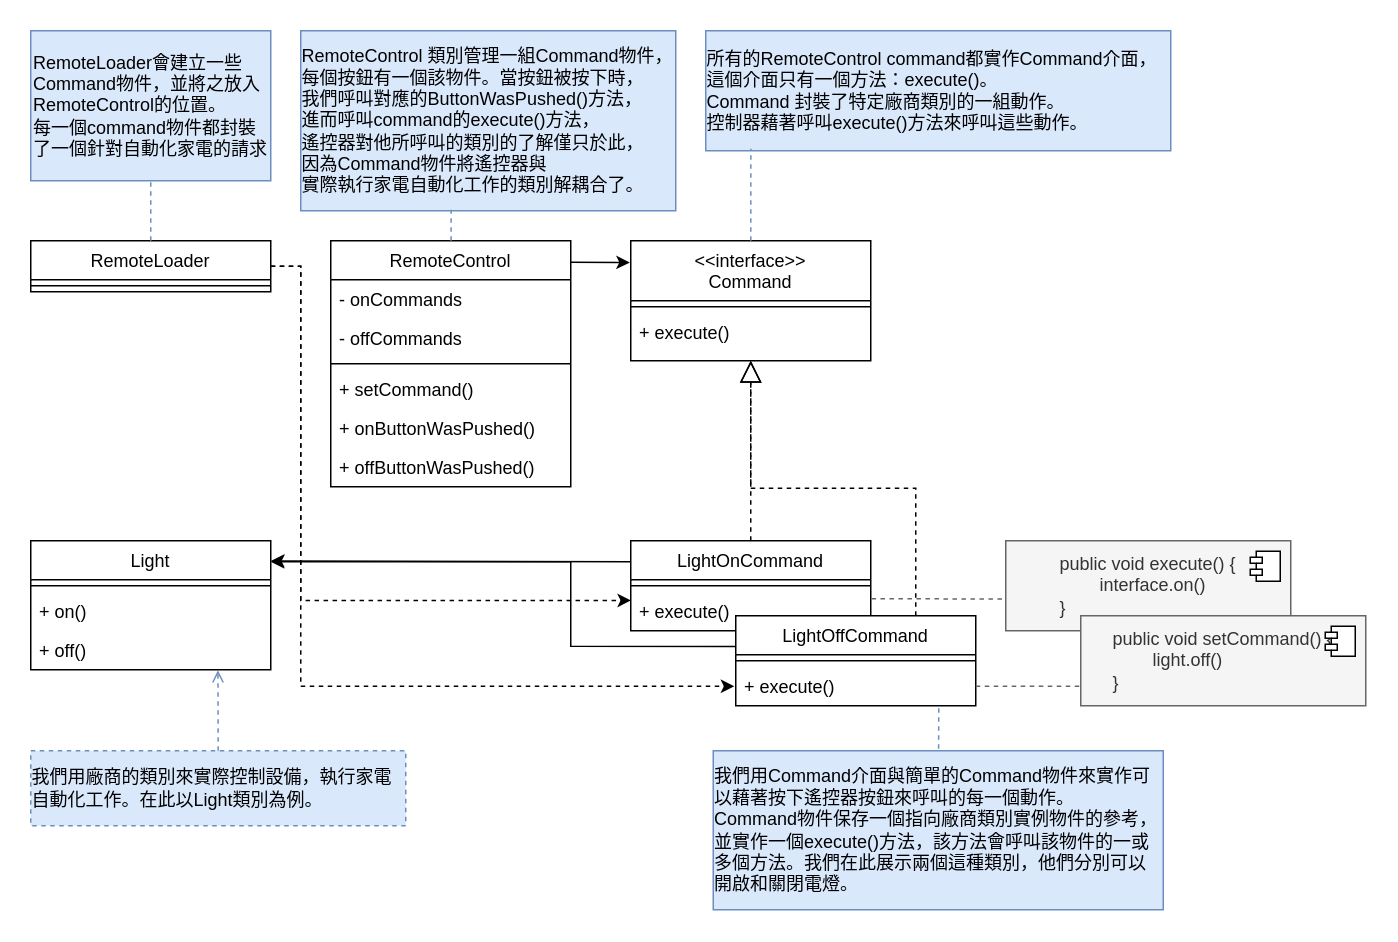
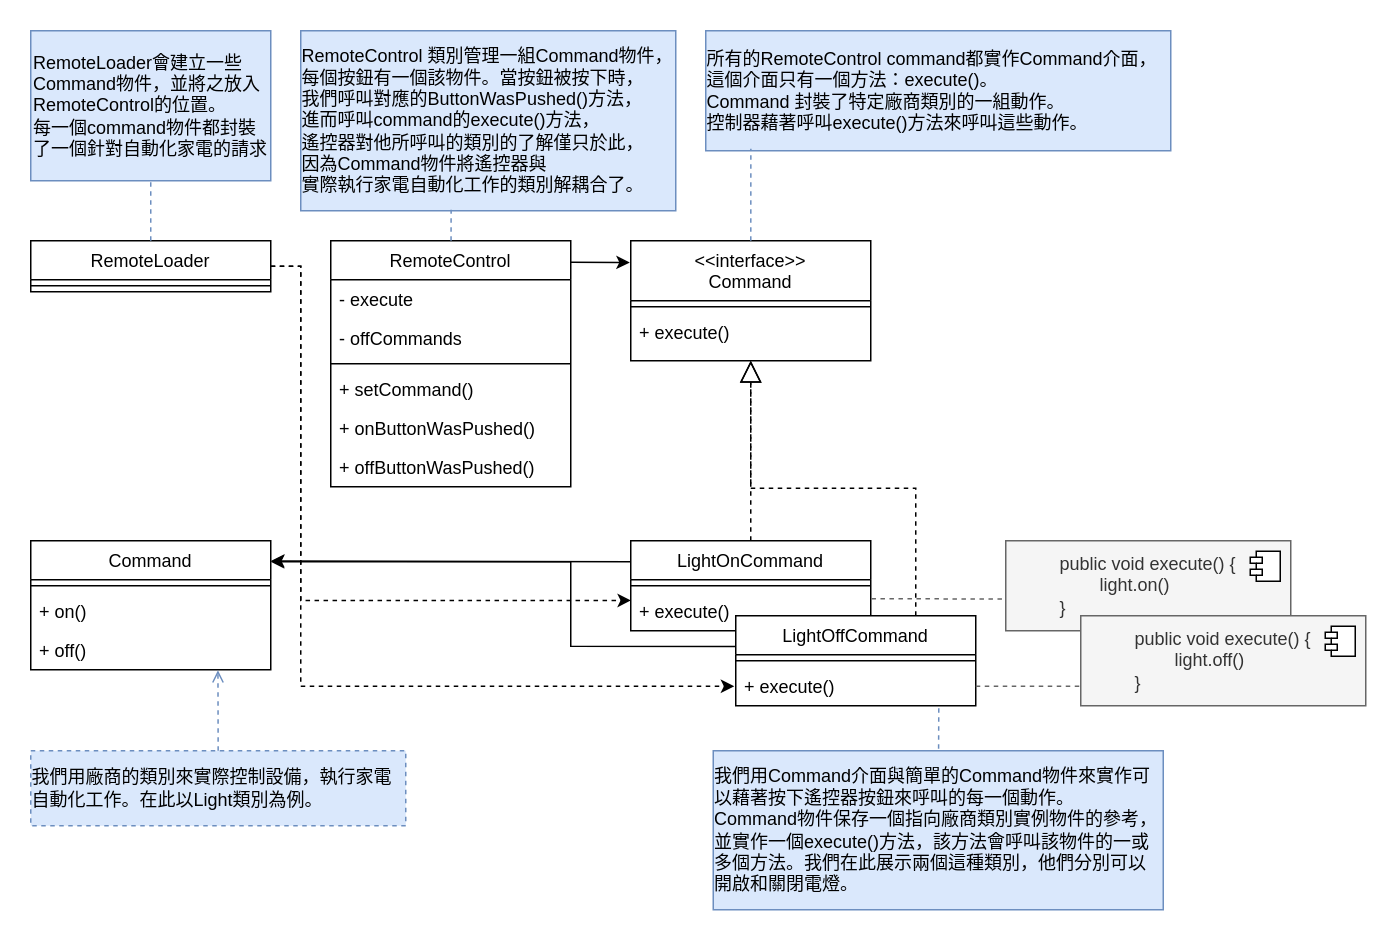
  <mxCell id="0" />
  <mxCell id="1" parent="0" />
  <mxCell id="2" value="RemoteLoader" style="swimlane;fontStyle=0;align=center;verticalAlign=top;childLayout=stackLayout;horizontal=1;startSize=26;horizontalStack=0;resizeParent=1;resizeLast=0;collapsible=1;marginBottom=0;rounded=0;shadow=0;strokeWidth=1;" parent="1" vertex="1"><mxGeometry x="20" y="160" width="160" height="34" as="geometry"><mxRectangle x="130" y="380" width="160" height="26" as="alternateBounds" /></mxGeometry></mxCell>
  <mxCell id="3" value="" style="line;html=1;strokeWidth=1;align=left;verticalAlign=middle;spacingTop=-1;spacingLeft=3;spacingRight=3;rotatable=0;labelPosition=right;points=[];portConstraint=eastwest;" parent="2" vertex="1"><mxGeometry y="26" width="160" height="8" as="geometry" /></mxCell>
- <mxCell id="4" value="Light" style="swimlane;fontStyle=0;align=center;verticalAlign=top;childLayout=stackLayout;horizontal=1;startSize=26;horizontalStack=0;resizeParent=1;resizeLast=0;collapsible=1;marginBottom=0;rounded=0;shadow=0;strokeWidth=1;" parent="1" vertex="1"><mxGeometry x="20" y="360" width="160" height="86" as="geometry"><mxRectangle x="340" y="380" width="170" height="26" as="alternateBounds" /></mxGeometry></mxCell>
+ <mxCell id="4" value="Command" style="swimlane;fontStyle=0;align=center;verticalAlign=top;childLayout=stackLayout;horizontal=1;startSize=26;horizontalStack=0;resizeParent=1;resizeLast=0;collapsible=1;marginBottom=0;rounded=0;shadow=0;strokeWidth=1;" parent="1" vertex="1"><mxGeometry x="20" y="360" width="160" height="86" as="geometry"><mxRectangle x="340" y="380" width="170" height="26" as="alternateBounds" /></mxGeometry></mxCell>
  <mxCell id="5" value="" style="line;html=1;strokeWidth=1;align=left;verticalAlign=middle;spacingTop=-1;spacingLeft=3;spacingRight=3;rotatable=0;labelPosition=right;points=[];portConstraint=eastwest;" parent="4" vertex="1"><mxGeometry y="26" width="160" height="8" as="geometry" /></mxCell>
  <mxCell id="6" value="+ on()" style="text;align=left;verticalAlign=top;spacingLeft=4;spacingRight=4;overflow=hidden;rotatable=0;points=[[0,0.5],[1,0.5]];portConstraint=eastwest;" parent="4" vertex="1"><mxGeometry y="34" width="160" height="26" as="geometry" /></mxCell>
  <mxCell id="7" value="+ off()" style="text;align=left;verticalAlign=top;spacingLeft=4;spacingRight=4;overflow=hidden;rotatable=0;points=[[0,0.5],[1,0.5]];portConstraint=eastwest;rounded=0;shadow=0;html=0;" parent="4" vertex="1"><mxGeometry y="60" width="160" height="26" as="geometry" /></mxCell>
  <mxCell id="8" value="&lt;&lt;interface&gt;&gt;&#10;Command" style="swimlane;fontStyle=0;align=center;verticalAlign=top;childLayout=stackLayout;horizontal=1;startSize=40;horizontalStack=0;resizeParent=1;resizeLast=0;collapsible=1;marginBottom=0;rounded=0;shadow=0;strokeWidth=1;" parent="1" vertex="1"><mxGeometry x="420" y="160" width="160" height="80" as="geometry"><mxRectangle x="550" y="140" width="160" height="26" as="alternateBounds" /></mxGeometry></mxCell>
  <mxCell id="9" value="" style="line;html=1;strokeWidth=1;align=left;verticalAlign=middle;spacingTop=-1;spacingLeft=3;spacingRight=3;rotatable=0;labelPosition=right;points=[];portConstraint=eastwest;" parent="8" vertex="1"><mxGeometry y="40" width="160" height="8" as="geometry" /></mxCell>
  <mxCell id="10" value="+ execute()" style="text;align=left;verticalAlign=top;spacingLeft=4;spacingRight=4;overflow=hidden;rotatable=0;points=[[0,0.5],[1,0.5]];portConstraint=eastwest;" parent="8" vertex="1"><mxGeometry y="48" width="160" height="26" as="geometry" /></mxCell>
  <mxCell id="11" value="LightOnCommand" style="swimlane;fontStyle=0;align=center;verticalAlign=top;childLayout=stackLayout;horizontal=1;startSize=26;horizontalStack=0;resizeParent=1;resizeLast=0;collapsible=1;marginBottom=0;rounded=0;shadow=0;strokeWidth=1;" vertex="1" parent="1"><mxGeometry x="420" y="360" width="160" height="60" as="geometry"><mxRectangle x="340" y="380" width="170" height="26" as="alternateBounds" /></mxGeometry></mxCell>
  <mxCell id="12" value="" style="line;html=1;strokeWidth=1;align=left;verticalAlign=middle;spacingTop=-1;spacingLeft=3;spacingRight=3;rotatable=0;labelPosition=right;points=[];portConstraint=eastwest;" vertex="1" parent="11"><mxGeometry y="26" width="160" height="8" as="geometry" /></mxCell>
  <mxCell id="13" value="+ execute()" style="text;align=left;verticalAlign=top;spacingLeft=4;spacingRight=4;overflow=hidden;rotatable=0;points=[[0,0.5],[1,0.5]];portConstraint=eastwest;" vertex="1" parent="11"><mxGeometry y="34" width="160" height="26" as="geometry" /></mxCell>
  <mxCell id="14" value="LightOffCommand" style="swimlane;fontStyle=0;align=center;verticalAlign=top;childLayout=stackLayout;horizontal=1;startSize=26;horizontalStack=0;resizeParent=1;resizeLast=0;collapsible=1;marginBottom=0;rounded=0;shadow=0;strokeWidth=1;" vertex="1" parent="1"><mxGeometry x="490" y="410" width="160" height="60" as="geometry"><mxRectangle x="340" y="380" width="170" height="26" as="alternateBounds" /></mxGeometry></mxCell>
  <mxCell id="15" value="" style="line;html=1;strokeWidth=1;align=left;verticalAlign=middle;spacingTop=-1;spacingLeft=3;spacingRight=3;rotatable=0;labelPosition=right;points=[];portConstraint=eastwest;" vertex="1" parent="14"><mxGeometry y="26" width="160" height="8" as="geometry" /></mxCell>
  <mxCell id="16" value="+ execute()" style="text;align=left;verticalAlign=top;spacingLeft=4;spacingRight=4;overflow=hidden;rotatable=0;points=[[0,0.5],[1,0.5]];portConstraint=eastwest;" vertex="1" parent="14"><mxGeometry y="34" width="160" height="26" as="geometry" /></mxCell>
  <mxCell id="17" value="RemoteControl" style="swimlane;fontStyle=0;align=center;verticalAlign=top;childLayout=stackLayout;horizontal=1;startSize=26;horizontalStack=0;resizeParent=1;resizeLast=0;collapsible=1;marginBottom=0;rounded=0;shadow=0;strokeWidth=1;" vertex="1" parent="1"><mxGeometry x="220" y="160" width="160" height="164" as="geometry"><mxRectangle x="340" y="380" width="170" height="26" as="alternateBounds" /></mxGeometry></mxCell>
- <mxCell id="18" value="- onCommands" style="text;align=left;verticalAlign=top;spacingLeft=4;spacingRight=4;overflow=hidden;rotatable=0;points=[[0,0.5],[1,0.5]];portConstraint=eastwest;" vertex="1" parent="17"><mxGeometry y="26" width="160" height="26" as="geometry" /></mxCell>
+ <mxCell id="18" value="- execute" style="text;align=left;verticalAlign=top;spacingLeft=4;spacingRight=4;overflow=hidden;rotatable=0;points=[[0,0.5],[1,0.5]];portConstraint=eastwest;" vertex="1" parent="17"><mxGeometry y="26" width="160" height="26" as="geometry" /></mxCell>
  <mxCell id="19" value="- offCommands" style="text;align=left;verticalAlign=top;spacingLeft=4;spacingRight=4;overflow=hidden;rotatable=0;points=[[0,0.5],[1,0.5]];portConstraint=eastwest;" vertex="1" parent="17"><mxGeometry y="52" width="160" height="26" as="geometry" /></mxCell>
  <mxCell id="20" value="" style="line;html=1;strokeWidth=1;align=left;verticalAlign=middle;spacingTop=-1;spacingLeft=3;spacingRight=3;rotatable=0;labelPosition=right;points=[];portConstraint=eastwest;" vertex="1" parent="17"><mxGeometry y="78" width="160" height="8" as="geometry" /></mxCell>
  <mxCell id="21" value="+ setCommand()" style="text;align=left;verticalAlign=top;spacingLeft=4;spacingRight=4;overflow=hidden;rotatable=0;points=[[0,0.5],[1,0.5]];portConstraint=eastwest;" vertex="1" parent="17"><mxGeometry y="86" width="160" height="26" as="geometry" /></mxCell>
  <mxCell id="22" value="+ onButtonWasPushed()" style="text;align=left;verticalAlign=top;spacingLeft=4;spacingRight=4;overflow=hidden;rotatable=0;points=[[0,0.5],[1,0.5]];portConstraint=eastwest;rounded=0;shadow=0;html=0;" vertex="1" parent="17"><mxGeometry y="112" width="160" height="26" as="geometry" /></mxCell>
  <mxCell id="23" value="+ offButtonWasPushed()" style="text;align=left;verticalAlign=top;spacingLeft=4;spacingRight=4;overflow=hidden;rotatable=0;points=[[0,0.5],[1,0.5]];portConstraint=eastwest;rounded=0;shadow=0;html=0;" vertex="1" parent="17"><mxGeometry y="138" width="160" height="26" as="geometry" /></mxCell>
  <mxCell id="24" value="" style="endArrow=block;dashed=1;endFill=0;endSize=12;html=1;rounded=0;" edge="1" parent="1" source="11" target="8"><mxGeometry width="160" relative="1" as="geometry"><mxPoint x="470" y="310" as="sourcePoint" /><mxPoint x="630" y="310" as="targetPoint" /></mxGeometry></mxCell>
  <mxCell id="25" value="" style="endArrow=block;dashed=1;endFill=0;endSize=12;html=1;rounded=0;edgeStyle=elbowEdgeStyle;elbow=vertical;exitX=0.75;exitY=0;exitDx=0;exitDy=0;" edge="1" parent="1" source="14" target="8"><mxGeometry width="160" relative="1" as="geometry"><mxPoint x="630" y="370" as="sourcePoint" /><mxPoint x="630" y="250" as="targetPoint" /></mxGeometry></mxCell>
  <mxCell id="26" value="" style="endArrow=classic;dashed=1;endFill=1;endSize=6;html=1;rounded=0;edgeStyle=orthogonalEdgeStyle;elbow=vertical;entryX=0.001;entryY=0.223;entryDx=0;entryDy=0;entryPerimeter=0;" edge="1" parent="1" source="2" target="13"><mxGeometry width="160" relative="1" as="geometry"><mxPoint x="320" y="500" as="sourcePoint" /><mxPoint x="210" y="340" as="targetPoint" /><Array as="points"><mxPoint x="200" y="177" /><mxPoint x="200" y="400" /></Array></mxGeometry></mxCell>
  <mxCell id="27" value="" style="endArrow=classic;dashed=1;endFill=1;endSize=6;html=1;rounded=0;edgeStyle=orthogonalEdgeStyle;elbow=vertical;exitX=1;exitY=0.5;exitDx=0;exitDy=0;" edge="1" parent="1" source="2"><mxGeometry width="160" relative="1" as="geometry"><mxPoint x="180" y="297" as="sourcePoint" /><mxPoint x="489" y="457" as="targetPoint" /><Array as="points"><mxPoint x="200" y="177" /><mxPoint x="200" y="457" /></Array></mxGeometry></mxCell>
  <mxCell id="28" value="" style="endArrow=classic;html=1;rounded=0;exitX=0.999;exitY=0.087;exitDx=0;exitDy=0;exitPerimeter=0;entryX=-0.004;entryY=0.181;entryDx=0;entryDy=0;entryPerimeter=0;" edge="1" parent="1" source="17" target="8"><mxGeometry width="50" height="50" relative="1" as="geometry"><mxPoint x="419" y="80" as="sourcePoint" /><mxPoint x="419" y="126" as="targetPoint" /></mxGeometry></mxCell>
  <mxCell id="29" value="" style="endArrow=classic;html=1;rounded=0;exitX=0;exitY=0.25;exitDx=0;exitDy=0;entryX=1.001;entryY=0.156;entryDx=0;entryDy=0;entryPerimeter=0;" edge="1" parent="1" target="4"><mxGeometry width="50" height="50" relative="1" as="geometry"><mxPoint x="420" y="374" as="sourcePoint" /><mxPoint x="178.08" y="373.276" as="targetPoint" /></mxGeometry></mxCell>
  <mxCell id="30" value="" style="endArrow=classic;html=1;rounded=0;entryX=1.001;entryY=0.156;entryDx=0;entryDy=0;entryPerimeter=0;edgeStyle=orthogonalEdgeStyle;exitX=-0.001;exitY=0.324;exitDx=0;exitDy=0;exitPerimeter=0;" edge="1" parent="1"><mxGeometry width="50" height="50" relative="1" as="geometry"><mxPoint x="489.84" y="430.44" as="sourcePoint" /><mxPoint x="180" y="374" as="targetPoint" /><Array as="points"><mxPoint x="380" y="430" /><mxPoint x="380" y="374" /></Array></mxGeometry></mxCell>
- <mxCell id="31" value="public void execute() {&lt;div style=&quot;text-align: left;&quot;&gt;&lt;span style=&quot;white-space: pre;&quot;&gt;&#09;&lt;/span&gt;interface.on()&lt;br&gt;&lt;/div&gt;&lt;div style=&quot;text-align: left;&quot;&gt;}&lt;/div&gt;" style="html=1;dropTarget=0;whiteSpace=wrap;fillColor=#f5f5f5;fontColor=#333333;strokeColor=#666666;" vertex="1" parent="1"><mxGeometry x="670" y="360" width="190" height="60" as="geometry" /></mxCell>
+ <mxCell id="31" value="public void execute() {&lt;div style=&quot;text-align: left;&quot;&gt;&lt;span style=&quot;white-space: pre;&quot;&gt;&#09;&lt;/span&gt;light.on()&lt;br&gt;&lt;/div&gt;&lt;div style=&quot;text-align: left;&quot;&gt;}&lt;/div&gt;" style="html=1;dropTarget=0;whiteSpace=wrap;fillColor=#f5f5f5;fontColor=#333333;strokeColor=#666666;" vertex="1" parent="1"><mxGeometry x="670" y="360" width="190" height="60" as="geometry" /></mxCell>
  <mxCell id="32" value="" style="shape=module;jettyWidth=8;jettyHeight=4;" vertex="1" parent="31"><mxGeometry x="1" width="20" height="20" relative="1" as="geometry"><mxPoint x="-27" y="7" as="offset" /></mxGeometry></mxCell>
- <mxCell id="33" value="public void setCommand() {&lt;div style=&quot;text-align: left;&quot;&gt;&lt;span style=&quot;white-space: pre;&quot;&gt;&#09;&lt;/span&gt;light.off()&lt;br&gt;&lt;/div&gt;&lt;div style=&quot;text-align: left;&quot;&gt;}&lt;/div&gt;" style="html=1;dropTarget=0;whiteSpace=wrap;fillColor=#f5f5f5;fontColor=#333333;strokeColor=#666666;" vertex="1" parent="1"><mxGeometry x="720" y="410" width="190" height="60" as="geometry" /></mxCell>
+ <mxCell id="33" value="public void execute() {&lt;div style=&quot;text-align: left;&quot;&gt;&lt;span style=&quot;white-space: pre;&quot;&gt;&#09;&lt;/span&gt;light.off()&lt;br&gt;&lt;/div&gt;&lt;div style=&quot;text-align: left;&quot;&gt;}&lt;/div&gt;" style="html=1;dropTarget=0;whiteSpace=wrap;fillColor=#f5f5f5;fontColor=#333333;strokeColor=#666666;" vertex="1" parent="1"><mxGeometry x="720" y="410" width="190" height="60" as="geometry" /></mxCell>
  <mxCell id="34" value="" style="shape=module;jettyWidth=8;jettyHeight=4;" vertex="1" parent="33"><mxGeometry x="1" width="20" height="20" relative="1" as="geometry"><mxPoint x="-27" y="7" as="offset" /></mxGeometry></mxCell>
  <mxCell id="35" value="" style="endArrow=none;dashed=1;html=1;rounded=0;fillColor=#f5f5f5;strokeColor=#666666;exitX=1.003;exitY=0.177;exitDx=0;exitDy=0;exitPerimeter=0;entryX=-0.002;entryY=0.648;entryDx=0;entryDy=0;entryPerimeter=0;" edge="1" parent="1" source="13" target="31"><mxGeometry width="50" height="50" relative="1" as="geometry"><mxPoint x="620" y="380" as="sourcePoint" /><mxPoint x="670" y="330" as="targetPoint" /></mxGeometry></mxCell>
  <mxCell id="36" value="" style="endArrow=none;dashed=1;html=1;rounded=0;fillColor=#f5f5f5;strokeColor=#666666;entryX=-0.002;entryY=0.648;entryDx=0;entryDy=0;entryPerimeter=0;" edge="1" parent="1"><mxGeometry width="50" height="50" relative="1" as="geometry"><mxPoint x="650" y="457" as="sourcePoint" /><mxPoint x="720" y="457" as="targetPoint" /></mxGeometry></mxCell>
  <mxCell id="37" value="RemoteLoader會建立一些&lt;br&gt;Command物件，並將之放入&lt;br&gt;RemoteControl的位置。&lt;div&gt;每一個command物件都封裝&lt;br&gt;了一個針對自動化家電的請求&lt;/div&gt;" style="html=1;whiteSpace=wrap;fillColor=#dae8fc;strokeColor=#6c8ebf;align=left;" vertex="1" parent="1"><mxGeometry x="20" y="20" width="160" height="100" as="geometry" /></mxCell>
  <mxCell id="38" value="&lt;div style=&quot;text-align: left;&quot;&gt;&lt;span style=&quot;background-color: initial;&quot;&gt;RemoteControl 類別管理一組&lt;/span&gt;&lt;span style=&quot;background-color: initial;&quot;&gt;Command物件，每個按鈕有一個&lt;/span&gt;&lt;span style=&quot;background-color: initial;&quot;&gt;該物件。當按鈕被按下時，&lt;br&gt;&lt;/span&gt;&lt;span style=&quot;background-color: initial;&quot;&gt;我們呼叫對應的ButtonWasPushed()方法，&lt;br&gt;進而呼叫command的execute()方法，&lt;/span&gt;&lt;/div&gt;&lt;div style=&quot;text-align: left;&quot;&gt;&lt;span style=&quot;background-color: initial;&quot;&gt;遙控器對他所呼叫的類別的了解僅只於此，&lt;/span&gt;&lt;/div&gt;&lt;div style=&quot;text-align: left;&quot;&gt;&lt;span style=&quot;background-color: initial;&quot;&gt;因為Command物件將遙控器與&lt;br&gt;實際執行家電自動化工作的類別解耦合了。&lt;/span&gt;&lt;/div&gt;" style="html=1;whiteSpace=wrap;fillColor=#dae8fc;strokeColor=#6c8ebf;" vertex="1" parent="1"><mxGeometry x="200" y="20" width="250" height="120" as="geometry" /></mxCell>
  <mxCell id="39" value="&lt;div style=&quot;text-align: left;&quot;&gt;所有的RemoteControl command都實作Command介面，這個介面只有一個方法：execute()。&lt;/div&gt;&lt;div style=&quot;text-align: left;&quot;&gt;Command 封裝了特定廠商類別的一組動作。&lt;/div&gt;&lt;div style=&quot;text-align: left;&quot;&gt;控制器藉著呼叫execute()方法來呼叫這些動作。&lt;/div&gt;" style="html=1;whiteSpace=wrap;fillColor=#dae8fc;strokeColor=#6c8ebf;" vertex="1" parent="1"><mxGeometry x="470" y="20" width="310" height="80" as="geometry" /></mxCell>
  <mxCell id="40" value="&lt;div style=&quot;text-align: left;&quot;&gt;我們用Command介面與簡單的Command物件來實作可以藉著按下遙控器按鈕來呼叫的每一個動作。&lt;/div&gt;&lt;div style=&quot;text-align: left;&quot;&gt;Command物件保存一個指向廠商類別實例物件的參考，並實作一個execute()方法，該方法會呼叫該物件的一或多個方法。我們在此展示兩個這種類別，他們分別可以開啟和關閉電燈。&lt;/div&gt;" style="html=1;whiteSpace=wrap;fillColor=#dae8fc;strokeColor=#6c8ebf;" vertex="1" parent="1"><mxGeometry x="475" y="500" width="300" height="106" as="geometry" /></mxCell>
  <mxCell id="41" value="&lt;div style=&quot;text-align: left;&quot;&gt;我們用廠商的類別來實際控制設備，執行家電自動化工作。在此以Light類別為例。&lt;/div&gt;" style="html=1;whiteSpace=wrap;fillColor=#dae8fc;strokeColor=#6c8ebf;dashed=1;" vertex="1" parent="1"><mxGeometry x="20" y="500" width="250" height="50" as="geometry" /></mxCell>
  <mxCell id="42" value="" style="endArrow=none;dashed=1;html=1;rounded=0;fillColor=#dae8fc;strokeColor=#6c8ebf;" edge="1" parent="1" source="2" target="37"><mxGeometry width="50" height="50" relative="1" as="geometry"><mxPoint x="630" y="230" as="sourcePoint" /><mxPoint x="680" y="180" as="targetPoint" /></mxGeometry></mxCell>
  <mxCell id="43" value="" style="endArrow=none;dashed=1;html=1;rounded=0;fillColor=#dae8fc;strokeColor=#6c8ebf;entryX=0.401;entryY=0.995;entryDx=0;entryDy=0;entryPerimeter=0;" edge="1" parent="1" source="17" target="38"><mxGeometry width="50" height="50" relative="1" as="geometry"><mxPoint x="110" y="170" as="sourcePoint" /><mxPoint x="110" y="130" as="targetPoint" /></mxGeometry></mxCell>
  <mxCell id="44" value="" style="endArrow=none;dashed=1;html=1;rounded=0;fillColor=#dae8fc;strokeColor=#6c8ebf;entryX=0.097;entryY=0.983;entryDx=0;entryDy=0;entryPerimeter=0;" edge="1" parent="1" source="8" target="39"><mxGeometry width="50" height="50" relative="1" as="geometry"><mxPoint x="510" y="131" as="sourcePoint" /><mxPoint x="510" y="110" as="targetPoint" /></mxGeometry></mxCell>
  <mxCell id="45" value="" style="endArrow=none;dashed=1;html=1;rounded=0;fillColor=#dae8fc;strokeColor=#6c8ebf;exitX=0.846;exitY=1.061;exitDx=0;exitDy=0;exitPerimeter=0;" edge="1" parent="1" source="16" target="40"><mxGeometry width="50" height="50" relative="1" as="geometry"><mxPoint x="546" y="170" as="sourcePoint" /><mxPoint x="599" y="110" as="targetPoint" /></mxGeometry></mxCell>
  <mxCell id="46" value="" style="endArrow=open;dashed=1;html=1;rounded=0;fillColor=#dae8fc;strokeColor=#6c8ebf;entryX=0.78;entryY=1.015;entryDx=0;entryDy=0;entryPerimeter=0;" edge="1" parent="1" source="41" target="7"><mxGeometry width="50" height="50" relative="1" as="geometry"><mxPoint x="110" y="500" as="sourcePoint" /><mxPoint x="145" y="450" as="targetPoint" /></mxGeometry></mxCell>
